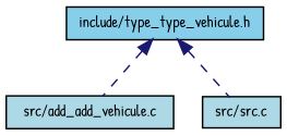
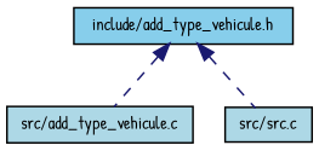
  digraph {
    fontname="Patrick Hand"
    node [color=black fillcolor=lightblue fontname="Patrick Hand" fontsize=10 shape=record style=filled]
    edge [color=midnightblue dir=back fontname="Patrick Hand" fontsize=10 labelfontname=Helvetica labelfontsize=10 style=dashed]
-   n1 [fillcolor=skyblue fontcolor=black height=0.2 label="include/type_type_vehicule.h" width=0.4]
-   n2 [height=0.2 label="src/add_add_vehicule.c" width=0.4]
+   n1 [fillcolor=skyblue fontcolor=black height=0.2 label="include/add_type_vehicule.h" width=0.4]
+   n2 [height=0.2 label="src/add_type_vehicule.c" width=0.4]
    n3 [height=0.2 label="src/src.c" width=0.4]
    n1 -> n2
    n1 -> n3
  }
